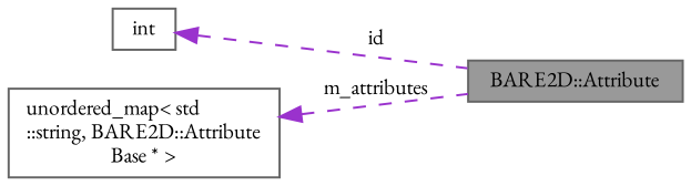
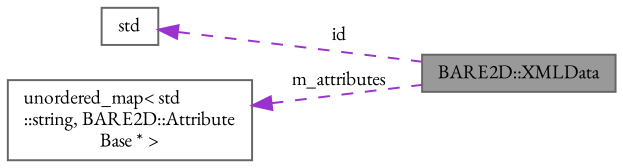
  digraph {
    fontname="EB Garamond"
    rankdir=LR
    node [color=gray40 fillcolor=white fontname="EB Garamond" fontsize=10 shape=box style=filled]
    edge [color=darkorchid3 dir=back fontname="EB Garamond" fontsize=10 labelfontname=Helvetica labelfontsize=10 style=dashed]
-   n1 [fillcolor=grey60 fontcolor=black height=0.2 label="BARE2D::Attribute" width=0.4]
-   n2 [height=0.2 label=int width=0.4]
+   n1 [fillcolor=grey60 fontcolor=black height=0.2 label="BARE2D::XMLData" width=0.4]
+   n2 [height=0.2 label=std width=0.4]
    n3 [height=0.2 label="unordered_map\< std\l::string, BARE2D::Attribute\lBase * \>" width=0.4]
    n2 -> n1 [label=" id"]
    n3 -> n1 [label=" m_attributes"]
  }
